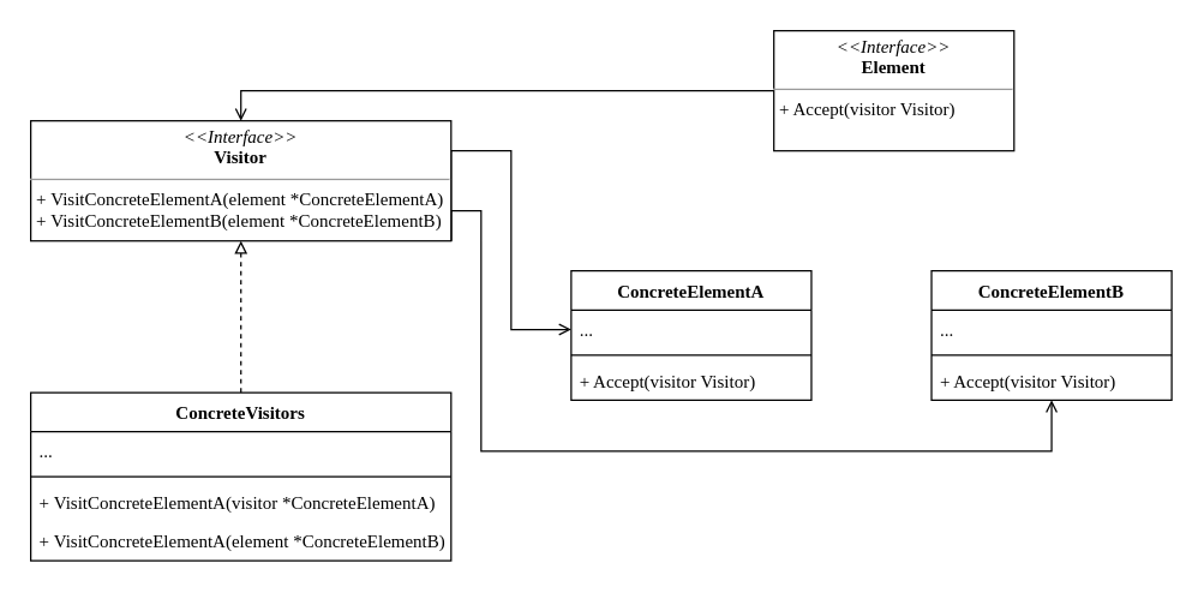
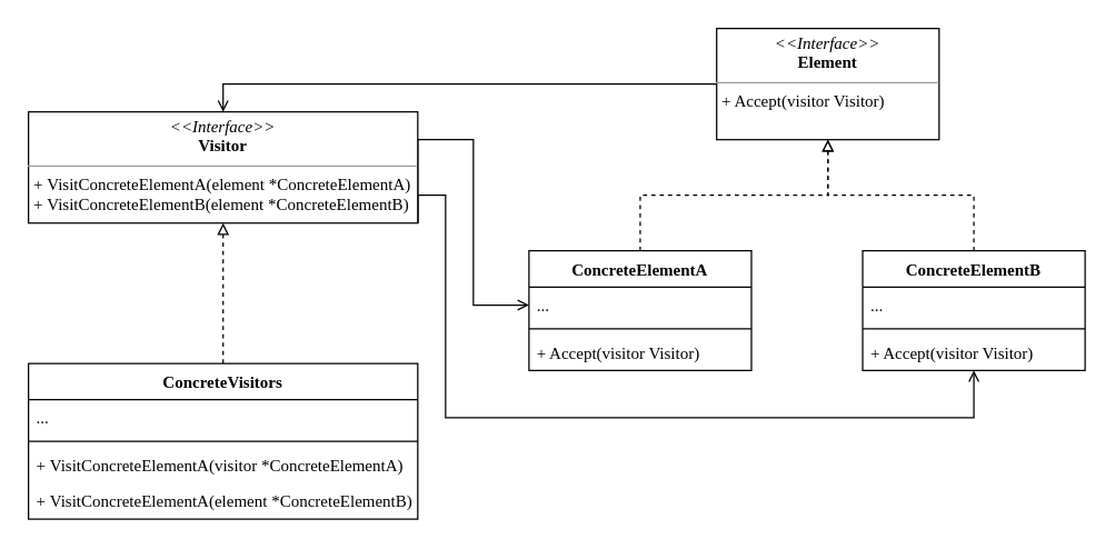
  <mxCell id="0" />
  <mxCell id="1" parent="0" />
  <mxCell id="2" style="edgeStyle=orthogonalEdgeStyle;rounded=0;orthogonalLoop=1;jettySize=auto;html=1;exitX=1;exitY=1;exitDx=0;exitDy=0;entryX=0;entryY=0.5;entryDx=0;entryDy=0;fontFamily=Times New Roman;endArrow=open;endFill=0;" edge="1" parent="1" source="4" target="15"><mxGeometry relative="1" as="geometry"><Array as="points"><mxPoint x="340" y="100" /><mxPoint x="340" y="219" /></Array></mxGeometry></mxCell>
  <mxCell id="3" style="edgeStyle=orthogonalEdgeStyle;rounded=0;orthogonalLoop=1;jettySize=auto;html=1;exitX=1;exitY=1;exitDx=0;exitDy=0;fontFamily=Times New Roman;endArrow=open;endFill=0;" edge="1" parent="1" source="4" target="19"><mxGeometry relative="1" as="geometry"><Array as="points"><mxPoint x="300" y="140" /><mxPoint x="320" y="140" /><mxPoint x="320" y="300" /><mxPoint x="700" y="300" /></Array></mxGeometry></mxCell>
  <mxCell id="4" value="&lt;p style=&quot;margin:0px;margin-top:4px;text-align:center;&quot;&gt;&lt;i&gt;&amp;lt;&amp;lt;Interface&amp;gt;&amp;gt;&lt;/i&gt;&lt;br&gt;&lt;b&gt;Visitor&lt;/b&gt;&lt;/p&gt;&lt;hr size=&quot;1&quot;&gt;&lt;p style=&quot;margin:0px;margin-left:4px;&quot;&gt;+&amp;nbsp;VisitConcreteElementA(element *ConcreteElementA)&lt;br&gt;+&amp;nbsp;VisitConcreteElementB(element *ConcreteElementB)&lt;br style=&quot;border-color: var(--border-color);&quot;&gt;&lt;/p&gt;" style="verticalAlign=top;align=left;overflow=fill;fontSize=12;fontFamily=Times New Roman;html=1;" vertex="1" parent="1"><mxGeometry x="20" y="80" width="280" height="80" as="geometry" /></mxCell>
  <mxCell id="5" style="edgeStyle=orthogonalEdgeStyle;rounded=0;orthogonalLoop=1;jettySize=auto;html=1;exitX=0;exitY=0.5;exitDx=0;exitDy=0;fontFamily=Times New Roman;endArrow=open;endFill=0;entryX=0.5;entryY=0;entryDx=0;entryDy=0;" edge="1" parent="1" source="6" target="4"><mxGeometry relative="1" as="geometry" /></mxCell>
  <mxCell id="6" value="&lt;p style=&quot;margin:0px;margin-top:4px;text-align:center;&quot;&gt;&lt;i&gt;&amp;lt;&amp;lt;Interface&amp;gt;&amp;gt;&lt;/i&gt;&lt;br&gt;&lt;b&gt;Element&lt;/b&gt;&lt;/p&gt;&lt;hr size=&quot;1&quot;&gt;&lt;p style=&quot;margin:0px;margin-left:4px;&quot;&gt;+ Accept(visitor Visitor)&lt;br&gt;&lt;/p&gt;" style="verticalAlign=top;align=left;overflow=fill;fontSize=12;fontFamily=Times New Roman;html=1;" vertex="1" parent="1"><mxGeometry x="515" y="20" width="160" height="80" as="geometry" /></mxCell>
  <mxCell id="7" style="edgeStyle=orthogonalEdgeStyle;rounded=0;orthogonalLoop=1;jettySize=auto;html=1;exitX=0.5;exitY=0;exitDx=0;exitDy=0;dashed=1;fontFamily=Times New Roman;endArrow=block;endFill=0;" edge="1" parent="1" source="8" target="4"><mxGeometry relative="1" as="geometry" /></mxCell>
  <mxCell id="8" value="ConcreteVisitors" style="swimlane;fontStyle=1;align=center;verticalAlign=top;childLayout=stackLayout;horizontal=1;startSize=26;horizontalStack=0;resizeParent=1;resizeParentMax=0;resizeLast=0;collapsible=1;marginBottom=0;fontFamily=Times New Roman;" vertex="1" parent="1"><mxGeometry x="20" y="261" width="280" height="112" as="geometry" /></mxCell>
  <mxCell id="9" value="..." style="text;strokeColor=none;fillColor=none;align=left;verticalAlign=top;spacingLeft=4;spacingRight=4;overflow=hidden;rotatable=0;points=[[0,0.5],[1,0.5]];portConstraint=eastwest;fontFamily=Times New Roman;" vertex="1" parent="8"><mxGeometry y="26" width="280" height="26" as="geometry" /></mxCell>
  <mxCell id="10" value="" style="line;strokeWidth=1;fillColor=none;align=left;verticalAlign=middle;spacingTop=-1;spacingLeft=3;spacingRight=3;rotatable=0;labelPosition=right;points=[];portConstraint=eastwest;strokeColor=inherit;fontFamily=Times New Roman;" vertex="1" parent="8"><mxGeometry y="52" width="280" height="8" as="geometry" /></mxCell>
  <mxCell id="11" value="+ VisitConcreteElementA(visitor *ConcreteElementA)" style="text;strokeColor=none;fillColor=none;align=left;verticalAlign=top;spacingLeft=4;spacingRight=4;overflow=hidden;rotatable=0;points=[[0,0.5],[1,0.5]];portConstraint=eastwest;fontFamily=Times New Roman;" vertex="1" parent="8"><mxGeometry y="60" width="280" height="26" as="geometry" /></mxCell>
  <mxCell id="12" value="+ VisitConcreteElementA(element *ConcreteElementB)" style="text;strokeColor=none;fillColor=none;align=left;verticalAlign=top;spacingLeft=4;spacingRight=4;overflow=hidden;rotatable=0;points=[[0,0.5],[1,0.5]];portConstraint=eastwest;fontFamily=Times New Roman;" vertex="1" parent="8"><mxGeometry y="86" width="280" height="26" as="geometry" /></mxCell>
+ <mxCell id="13" style="edgeStyle=orthogonalEdgeStyle;rounded=0;orthogonalLoop=1;jettySize=auto;html=1;exitX=0.5;exitY=0;exitDx=0;exitDy=0;fontFamily=Times New Roman;dashed=1;endArrow=block;endFill=0;" edge="1" parent="1" source="14" target="6"><mxGeometry relative="1" as="geometry" /></mxCell>
  <mxCell id="14" value="ConcreteElementA" style="swimlane;fontStyle=1;align=center;verticalAlign=top;childLayout=stackLayout;horizontal=1;startSize=26;horizontalStack=0;resizeParent=1;resizeParentMax=0;resizeLast=0;collapsible=1;marginBottom=0;fontFamily=Times New Roman;" vertex="1" parent="1"><mxGeometry x="380" y="180" width="160" height="86" as="geometry" /></mxCell>
  <mxCell id="15" value="..." style="text;strokeColor=none;fillColor=none;align=left;verticalAlign=top;spacingLeft=4;spacingRight=4;overflow=hidden;rotatable=0;points=[[0,0.5],[1,0.5]];portConstraint=eastwest;fontFamily=Times New Roman;" vertex="1" parent="14"><mxGeometry y="26" width="160" height="26" as="geometry" /></mxCell>
  <mxCell id="16" value="" style="line;strokeWidth=1;fillColor=none;align=left;verticalAlign=middle;spacingTop=-1;spacingLeft=3;spacingRight=3;rotatable=0;labelPosition=right;points=[];portConstraint=eastwest;strokeColor=inherit;fontFamily=Times New Roman;" vertex="1" parent="14"><mxGeometry y="52" width="160" height="8" as="geometry" /></mxCell>
  <mxCell id="17" value="+ Accept(visitor Visitor)" style="text;strokeColor=none;fillColor=none;align=left;verticalAlign=top;spacingLeft=4;spacingRight=4;overflow=hidden;rotatable=0;points=[[0,0.5],[1,0.5]];portConstraint=eastwest;fontFamily=Times New Roman;" vertex="1" parent="14"><mxGeometry y="60" width="160" height="26" as="geometry" /></mxCell>
+ <mxCell id="18" style="edgeStyle=orthogonalEdgeStyle;rounded=0;orthogonalLoop=1;jettySize=auto;html=1;exitX=0.5;exitY=0;exitDx=0;exitDy=0;dashed=1;fontFamily=Times New Roman;endArrow=block;endFill=0;" edge="1" parent="1" source="19" target="6"><mxGeometry relative="1" as="geometry" /></mxCell>
  <mxCell id="19" value="ConcreteElementB" style="swimlane;fontStyle=1;align=center;verticalAlign=top;childLayout=stackLayout;horizontal=1;startSize=26;horizontalStack=0;resizeParent=1;resizeParentMax=0;resizeLast=0;collapsible=1;marginBottom=0;fontFamily=Times New Roman;" vertex="1" parent="1"><mxGeometry x="620" y="180" width="160" height="86" as="geometry" /></mxCell>
  <mxCell id="20" value="..." style="text;strokeColor=none;fillColor=none;align=left;verticalAlign=top;spacingLeft=4;spacingRight=4;overflow=hidden;rotatable=0;points=[[0,0.5],[1,0.5]];portConstraint=eastwest;fontFamily=Times New Roman;" vertex="1" parent="19"><mxGeometry y="26" width="160" height="26" as="geometry" /></mxCell>
  <mxCell id="21" value="" style="line;strokeWidth=1;fillColor=none;align=left;verticalAlign=middle;spacingTop=-1;spacingLeft=3;spacingRight=3;rotatable=0;labelPosition=right;points=[];portConstraint=eastwest;strokeColor=inherit;fontFamily=Times New Roman;" vertex="1" parent="19"><mxGeometry y="52" width="160" height="8" as="geometry" /></mxCell>
  <mxCell id="22" value="+ Accept(visitor Visitor)" style="text;strokeColor=none;fillColor=none;align=left;verticalAlign=top;spacingLeft=4;spacingRight=4;overflow=hidden;rotatable=0;points=[[0,0.5],[1,0.5]];portConstraint=eastwest;fontFamily=Times New Roman;" vertex="1" parent="19"><mxGeometry y="60" width="160" height="26" as="geometry" /></mxCell>
